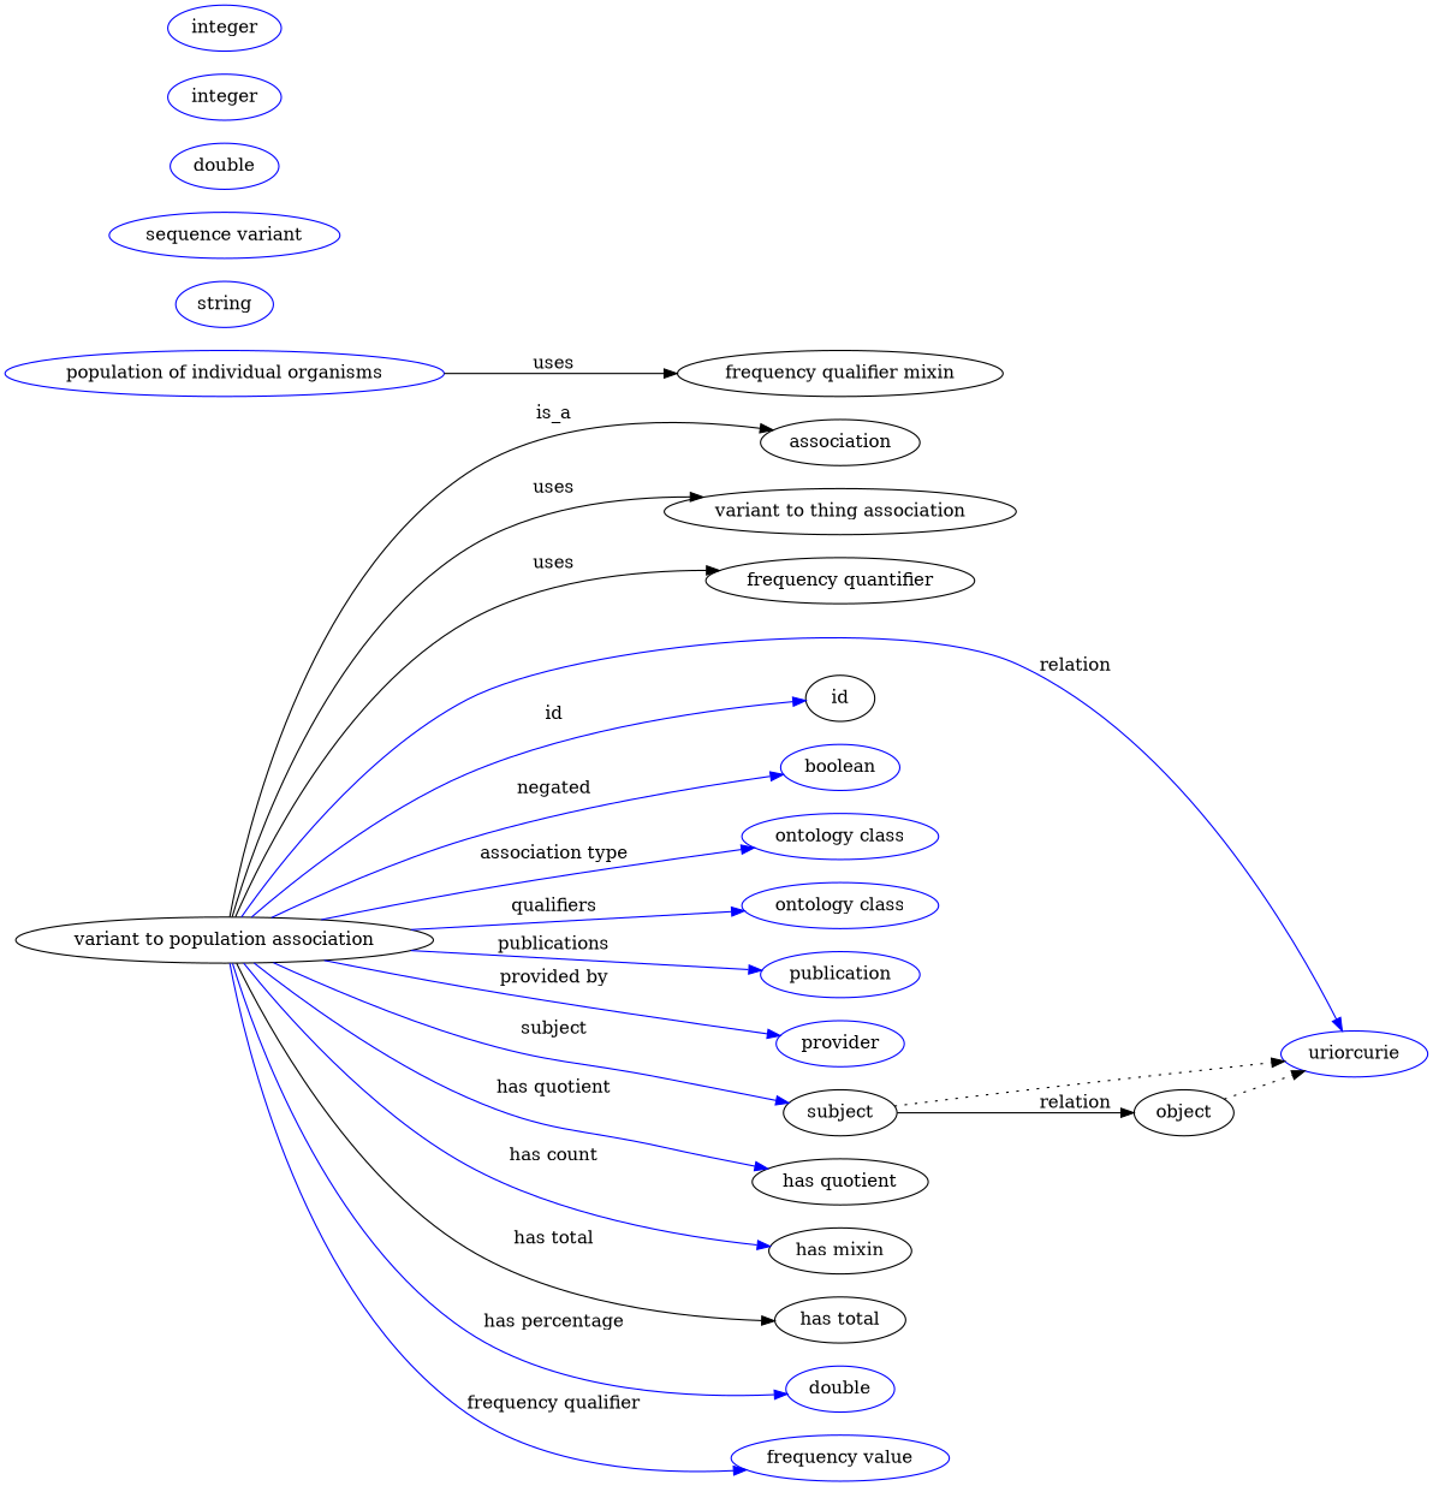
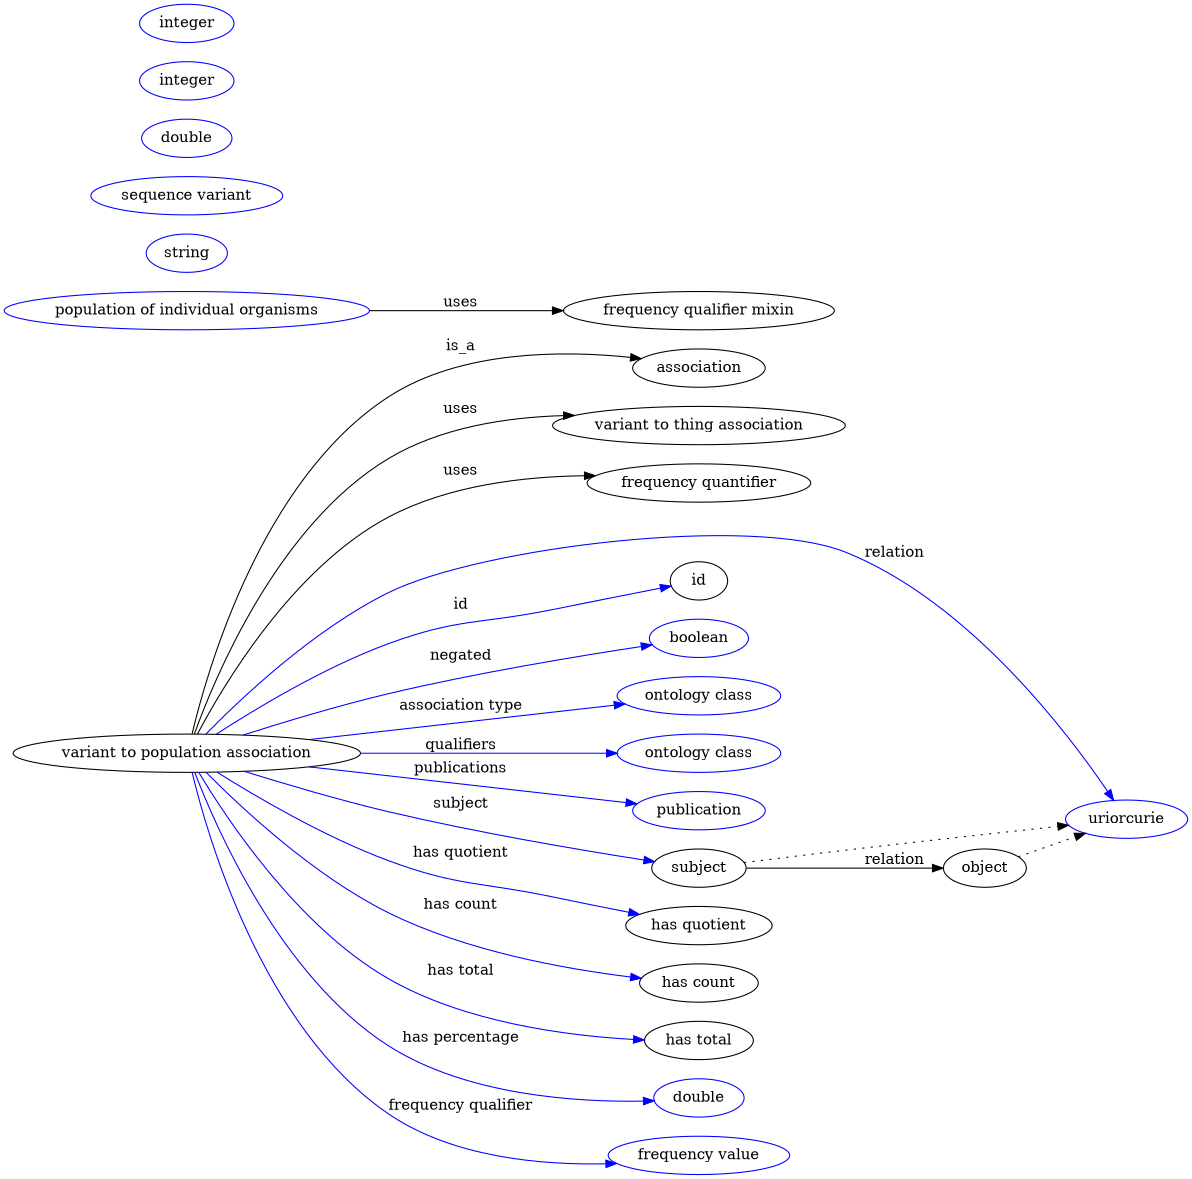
  digraph {
    rankdir=LR
    node [color=blue]
    edge [color=blue style=solid]
    n1 [height=0.5 label="variant to population association" width=3.5025 color=""]
    association [height=0.5 width=1.3902 color=""]
    "variant to thing association" [height=0.5 width=2.9608 color=""]
    "frequency quantifier" [height=0.5 width=2.2748 color=""]
    n5 [height=0.5 label=uriorcurie width=1.2638]
    id [height=0.5 width=0.75 color=""]
    n7 [height=0.5 label=boolean width=1.0652]
    n8 [height=0.5 label="ontology class" width=1.7151]
    n9 [height=0.5 label="ontology class" width=1.7151]
    n10 [height=0.5 label=publication width=1.3902]
-   n11 [height=0.5 label=provider width=1.1193]
    subject [height=0.5 width=0.99297 color=""]
    "has quotient" [height=0.5 width=1.4985 color=""]
-   "has count" [height=0.5 width=1.2277 label="has mixin" color=""]
+   "has count" [height=0.5 width=1.2277 color=""]
    "has total" [height=0.5 width=1.1193 color=""]
    n16 [height=0.5 label=double width=0.95686]
    n17 [height=0.5 label="frequency value" width=1.8776]
    "frequency qualifier mixin" [height=0.5 width=2.7984 color=""]
    object [height=0.5 width=0.9027 color=""]
    n20 [height=0.5 label=string width=0.84854]
    n21 [height=0.5 label="sequence variant" width=1.9318]
    n22 [height=0.5 label="population of individual organisms" width=3.7552]
    n23 [height=0.5 label=double width=0.95686]
    n24 [height=0.5 label=integer width=0.97491]
    n25 [height=0.5 label=integer width=0.97491]
    n1 -> association [label=is_a color="" style=""]
    n1 -> "variant to thing association" [label=uses color="" style=""]
    n1 -> "frequency quantifier" [label=uses color="" style=""]
    n1 -> n5 [label=relation]
    n1 -> id [label=id]
    n1 -> n7 [label=negated]
    n1 -> n8 [label="association type"]
    n1 -> n9 [label=qualifiers]
    n1 -> n10 [label=publications]
-   n1 -> n11 [label="provided by"]
    n1 -> subject [label=subject]
    n1 -> "has quotient" [label="has quotient"]
    n1 -> "has count" [label="has count"]
-   n1 -> "has total" [color=black label="has total"]
+   n1 -> "has total" [label="has total"]
    n1 -> n16 [label="has percentage"]
    n1 -> n17 [label="frequency qualifier"]
    subject -> n5 [style=dotted color=""]
    subject -> object [label=relation color="" style=""]
    object -> n5 [style=dotted color=""]
    n22 -> "frequency qualifier mixin" [label=uses color="" style=""]
  }
